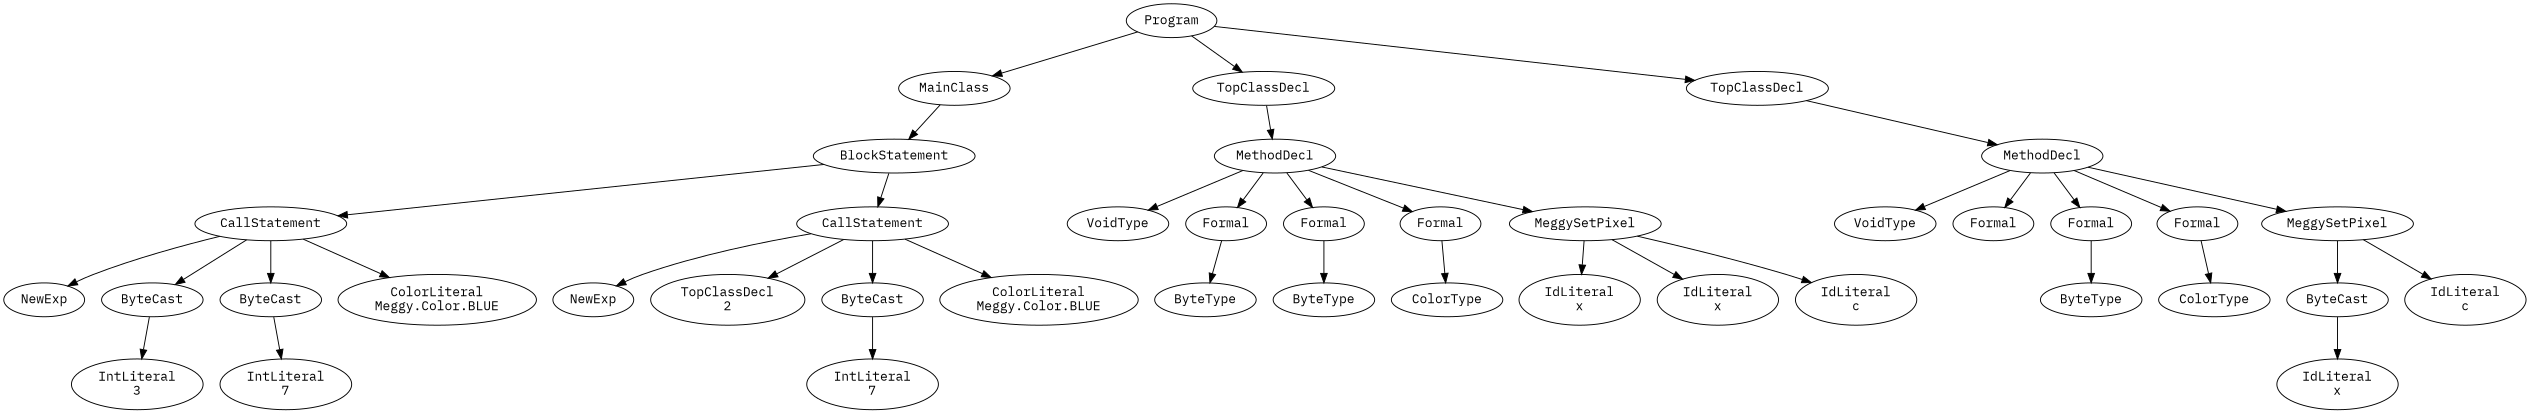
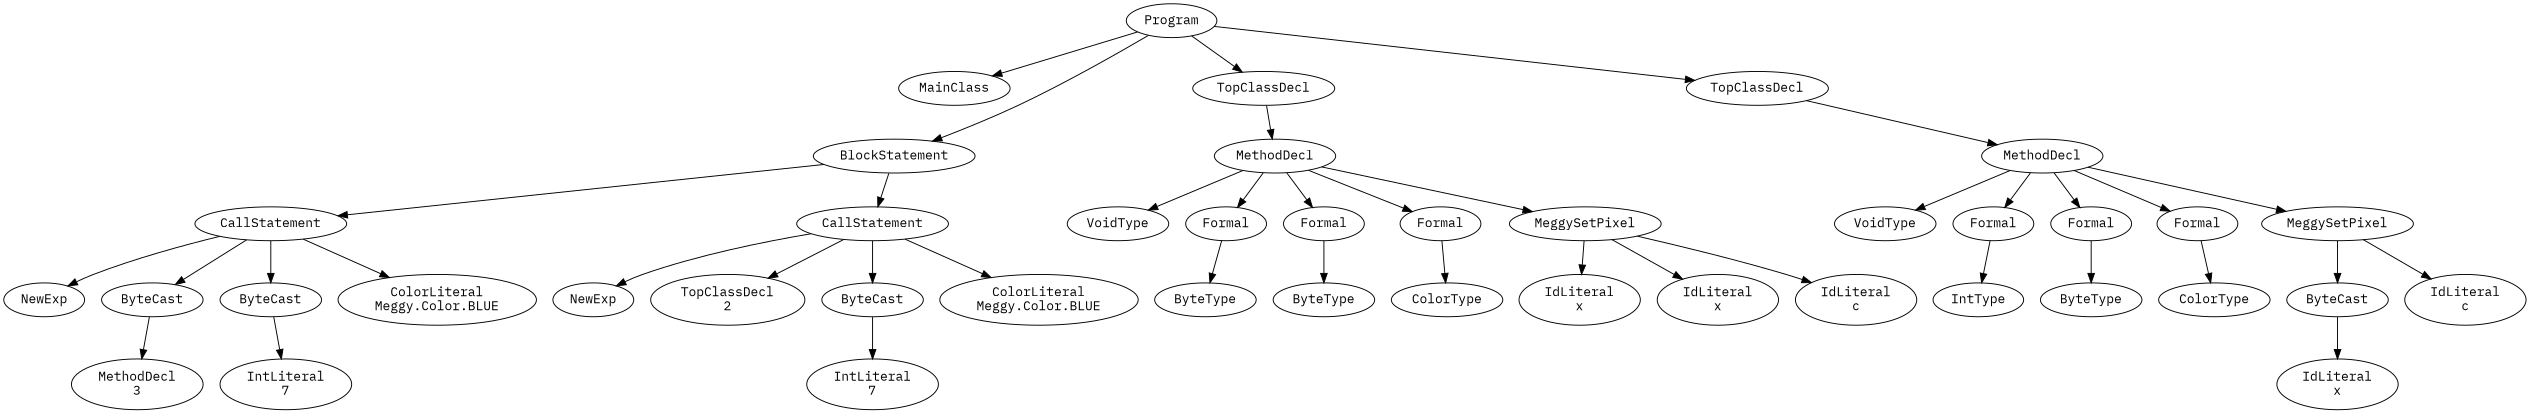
  digraph {
    fontname="IBM Plex Mono"
    node [fontname="IBM Plex Mono"]
    edge [fontname="IBM Plex Mono"]
    n1 [label=Program]
    n2 [label=MainClass]
    n3 [label=TopClassDecl]
    n4 [label=TopClassDecl]
    n5 [label=BlockStatement]
    n6 [label=MethodDecl]
    n7 [label=MethodDecl]
    n8 [label=CallStatement]
    n9 [label=CallStatement]
    n10 [label=NewExp]
    n11 [label=ByteCast]
    n12 [label=ByteCast]
    n13 [label="ColorLiteral\nMeggy.Color.BLUE"]
    n14 [label=NewExp]
    n15 [label="TopClassDecl\n2"]
    n16 [label=ByteCast]
    n17 [label="ColorLiteral\nMeggy.Color.BLUE"]
-   n18 [label="IntLiteral\n3"]
+   n18 [label="MethodDecl\n3"]
    n19 [label="IntLiteral\n7"]
    n20 [label="IntLiteral\n7"]
    n21 [label=VoidType]
    n22 [label=Formal]
    n23 [label=Formal]
    n24 [label=Formal]
    n25 [label=MeggySetPixel]
    n26 [label=ByteType]
    n27 [label=ByteType]
    n28 [label=ColorType]
    n29 [label="IdLiteral\nx"]
    n30 [label="IdLiteral\nx"]
    n31 [label="IdLiteral\nc"]
    n32 [label=VoidType]
    n33 [label=Formal]
    n34 [label=Formal]
    n35 [label=Formal]
    n36 [label=MeggySetPixel]
+   n37 [label=IntType]
    n38 [label=ByteType]
    n39 [label=ColorType]
    n40 [label=ByteCast]
    n41 [label="IdLiteral\nc"]
    n42 [label="IdLiteral\nx"]
    n1 -> n2
    n1 -> n3
    n1 -> n4
-   n2 -> n5
+   n1 -> n5
    n3 -> n6
    n4 -> n7
    n5 -> n8
    n5 -> n9
    n6 -> n21
    n6 -> n22
    n6 -> n23
    n6 -> n24
    n6 -> n25
    n7 -> n32
    n7 -> n33
    n7 -> n34
    n7 -> n35
    n7 -> n36
    n8 -> n10
    n8 -> n11
    n8 -> n12
    n8 -> n13
    n9 -> n14
    n9 -> n15
    n9 -> n16
    n9 -> n17
    n11 -> n18
    n12 -> n19
    n16 -> n20
    n22 -> n26
    n23 -> n27
    n24 -> n28
    n25 -> n29
    n25 -> n30
    n25 -> n31
+   n33 -> n37
    n34 -> n38
    n35 -> n39
    n36 -> n40
    n36 -> n41
    n40 -> n42
  }
